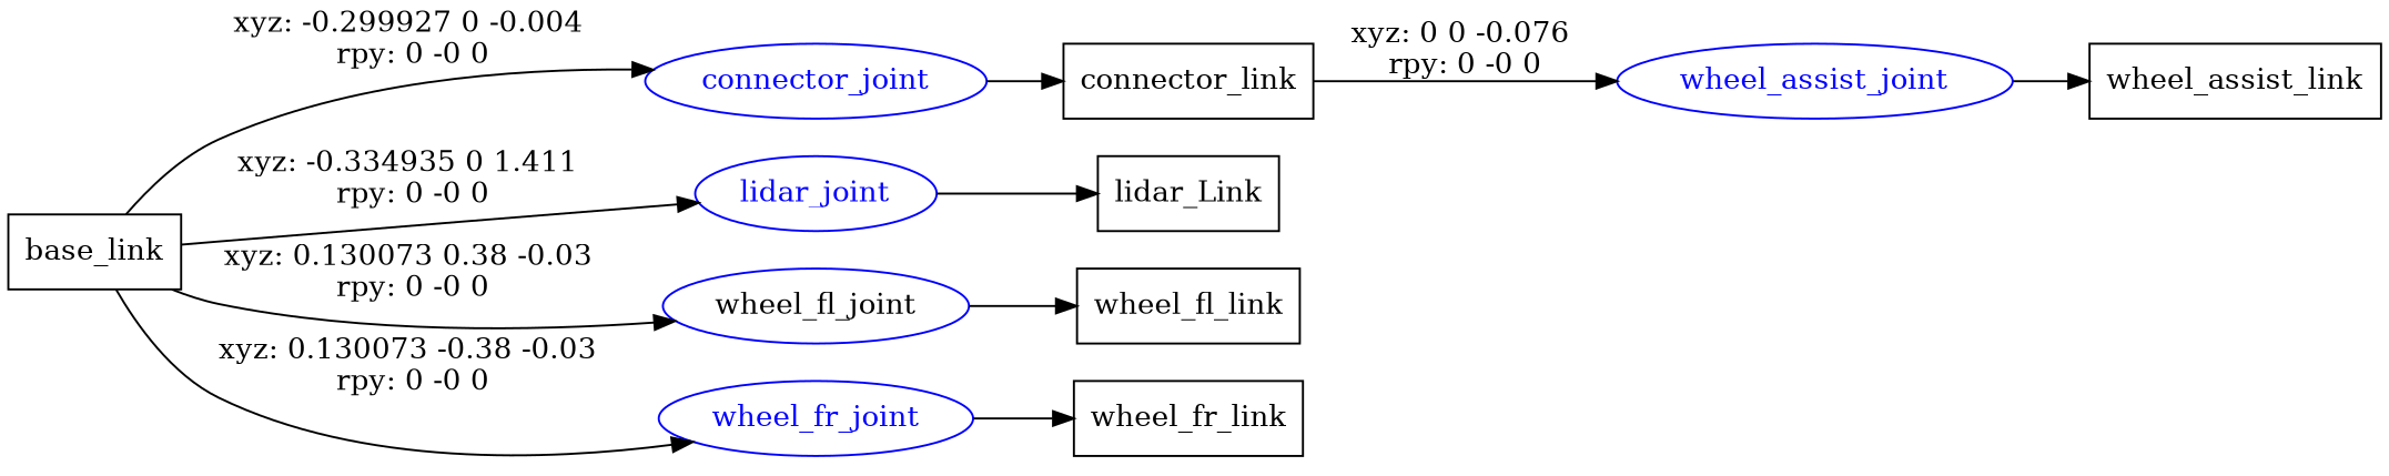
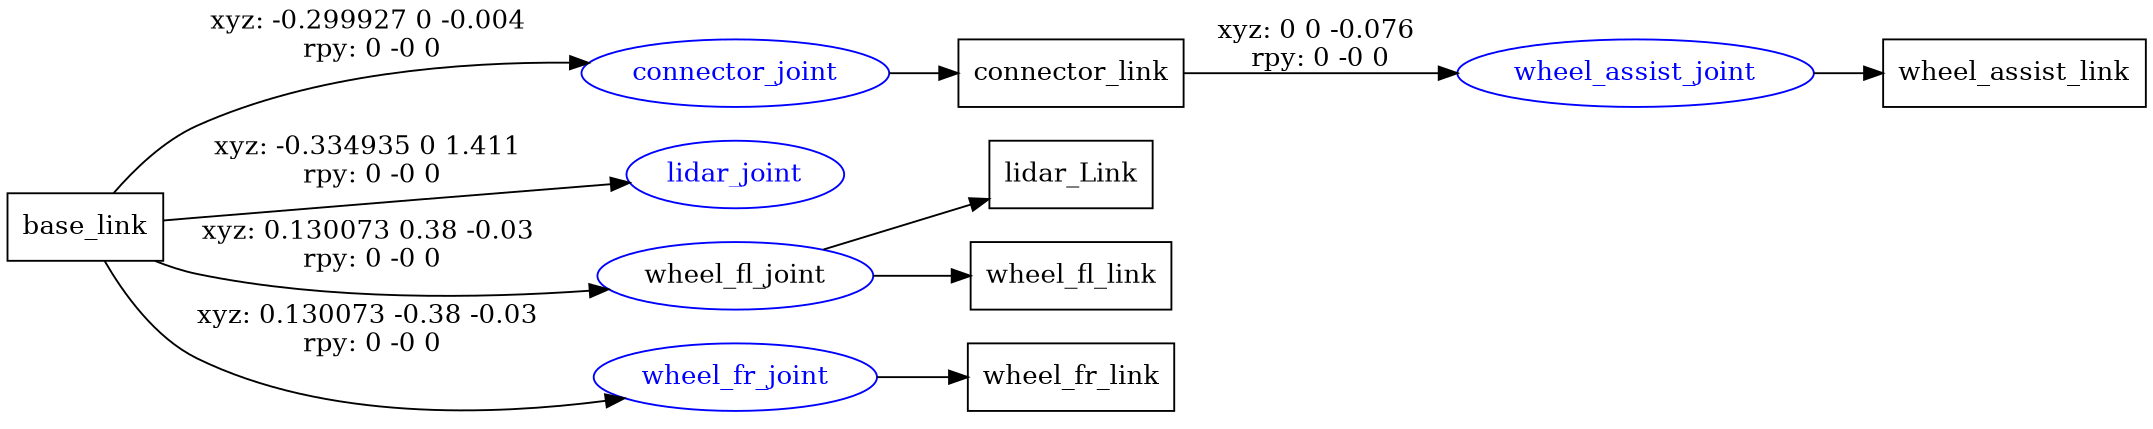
  digraph {
    rankdir=LR
    node [shape=box]
    n1 [label=base_link]
    connector_joint [color=blue fontcolor=blue shape=ellipse]
    lidar_joint [color=blue fontcolor=blue shape=ellipse]
    wheel_fl_joint [color=blue fontcolor=black shape=ellipse]
    wheel_fr_joint [color=blue fontcolor=blue shape=ellipse]
    n6 [label=connector_link]
    n7 [label=lidar_Link]
    n8 [label=wheel_fl_link]
    n9 [label=wheel_fr_link]
    wheel_assist_joint [color=blue fontcolor=blue shape=ellipse]
    n11 [label=wheel_assist_link]
    n1 -> connector_joint [label="xyz: -0.299927 0 -0.004 \nrpy: 0 -0 0"]
    n1 -> lidar_joint [label="xyz: -0.334935 0 1.411 \nrpy: 0 -0 0"]
    n1 -> wheel_fl_joint [label="xyz: 0.130073 0.38 -0.03 \nrpy: 0 -0 0"]
    n1 -> wheel_fr_joint [label="xyz: 0.130073 -0.38 -0.03 \nrpy: 0 -0 0"]
    connector_joint -> n6
-   lidar_joint -> n7
+   wheel_fl_joint -> n7
    wheel_fl_joint -> n8
    wheel_fr_joint -> n9
    n6 -> wheel_assist_joint [label="xyz: 0 0 -0.076 \nrpy: 0 -0 0"]
    wheel_assist_joint -> n11
  }
